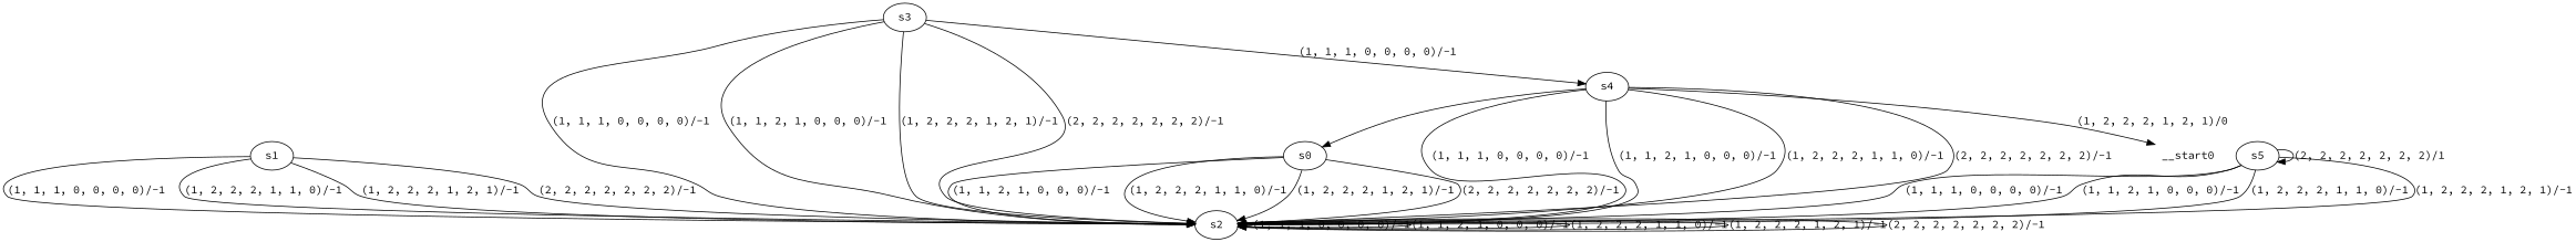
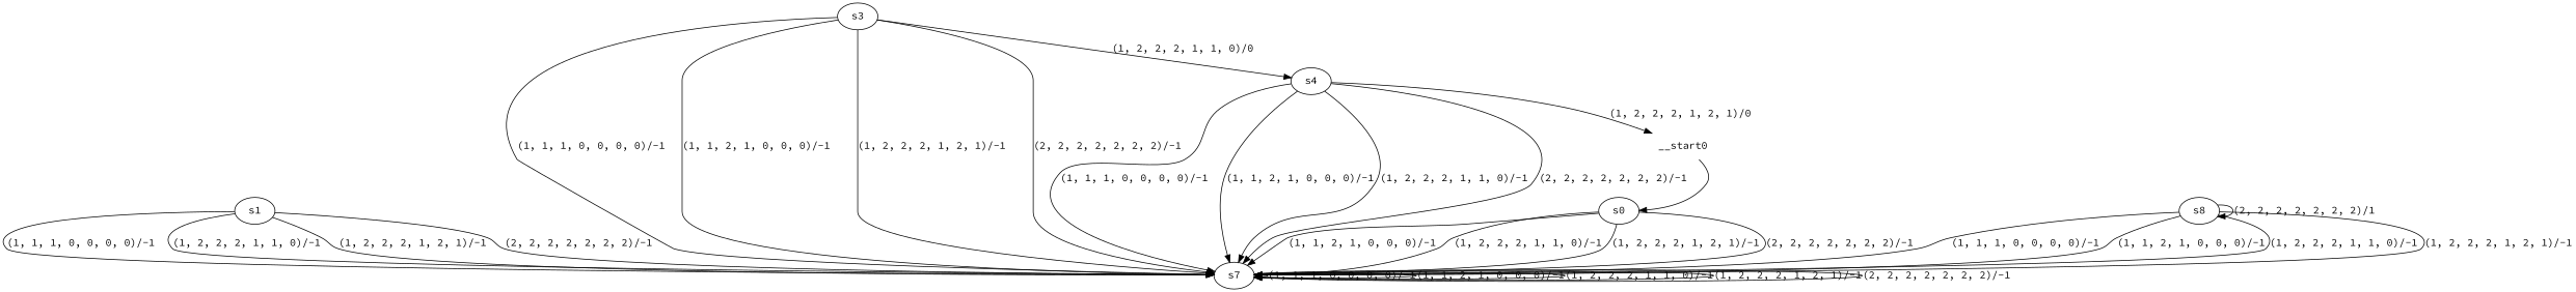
  digraph {
    fontname="Source Code Pro"
    node [fontname="Source Code Pro"]
    edge [fontname="Source Code Pro"]
    n1 [label=s0]
-   n2 [label=s2]
+   n2 [label=s7]
    n3 [label=s1]
    n4 [label=s3]
    n5 [label=s4]
    __start0 [shape=none]
-   n7 [label=s5]
+   n7 [label=s8]
    n1 -> n2 [label="(1, 1, 2, 1, 0, 0, 0)/-1"]
    n1 -> n2 [label="(1, 2, 2, 2, 1, 1, 0)/-1"]
    n1 -> n2 [label="(1, 2, 2, 2, 1, 2, 1)/-1"]
    n1 -> n2 [label="(2, 2, 2, 2, 2, 2, 2)/-1"]
    n2 -> n2 [label="(1, 1, 1, 0, 0, 0, 0)/-1"]
    n2 -> n2 [label="(1, 1, 2, 1, 0, 0, 0)/-1"]
    n2 -> n2 [label="(1, 2, 2, 2, 1, 1, 0)/-1"]
    n2 -> n2 [label="(1, 2, 2, 2, 1, 2, 1)/-1"]
    n2 -> n2 [label="(2, 2, 2, 2, 2, 2, 2)/-1"]
    n3 -> n2 [label="(1, 1, 1, 0, 0, 0, 0)/-1"]
    n3 -> n2 [label="(1, 2, 2, 2, 1, 1, 0)/-1"]
    n3 -> n2 [label="(1, 2, 2, 2, 1, 2, 1)/-1"]
    n3 -> n2 [label="(2, 2, 2, 2, 2, 2, 2)/-1"]
    n4 -> n2 [label="(1, 1, 1, 0, 0, 0, 0)/-1"]
    n4 -> n2 [label="(1, 1, 2, 1, 0, 0, 0)/-1"]
    n4 -> n2 [label="(1, 2, 2, 2, 1, 2, 1)/-1"]
    n4 -> n2 [label="(2, 2, 2, 2, 2, 2, 2)/-1"]
-   n4 -> n5 [label="(1, 1, 1, 0, 0, 0, 0)/-1"]
+   n4 -> n5 [label="(1, 2, 2, 2, 1, 1, 0)/0"]
    n5 -> n2 [label="(1, 1, 1, 0, 0, 0, 0)/-1"]
    n5 -> n2 [label="(1, 1, 2, 1, 0, 0, 0)/-1"]
    n5 -> n2 [label="(1, 2, 2, 2, 1, 1, 0)/-1"]
    n5 -> n2 [label="(2, 2, 2, 2, 2, 2, 2)/-1"]
    n5 -> __start0 [label="(1, 2, 2, 2, 1, 2, 1)/0"]
-   n5 -> n1
+   __start0 -> n1
    n7 -> n2 [label="(1, 1, 1, 0, 0, 0, 0)/-1"]
    n7 -> n2 [label="(1, 1, 2, 1, 0, 0, 0)/-1"]
    n7 -> n2 [label="(1, 2, 2, 2, 1, 1, 0)/-1"]
    n7 -> n2 [label="(1, 2, 2, 2, 1, 2, 1)/-1"]
    n7 -> n7 [label="(2, 2, 2, 2, 2, 2, 2)/1"]
  }
